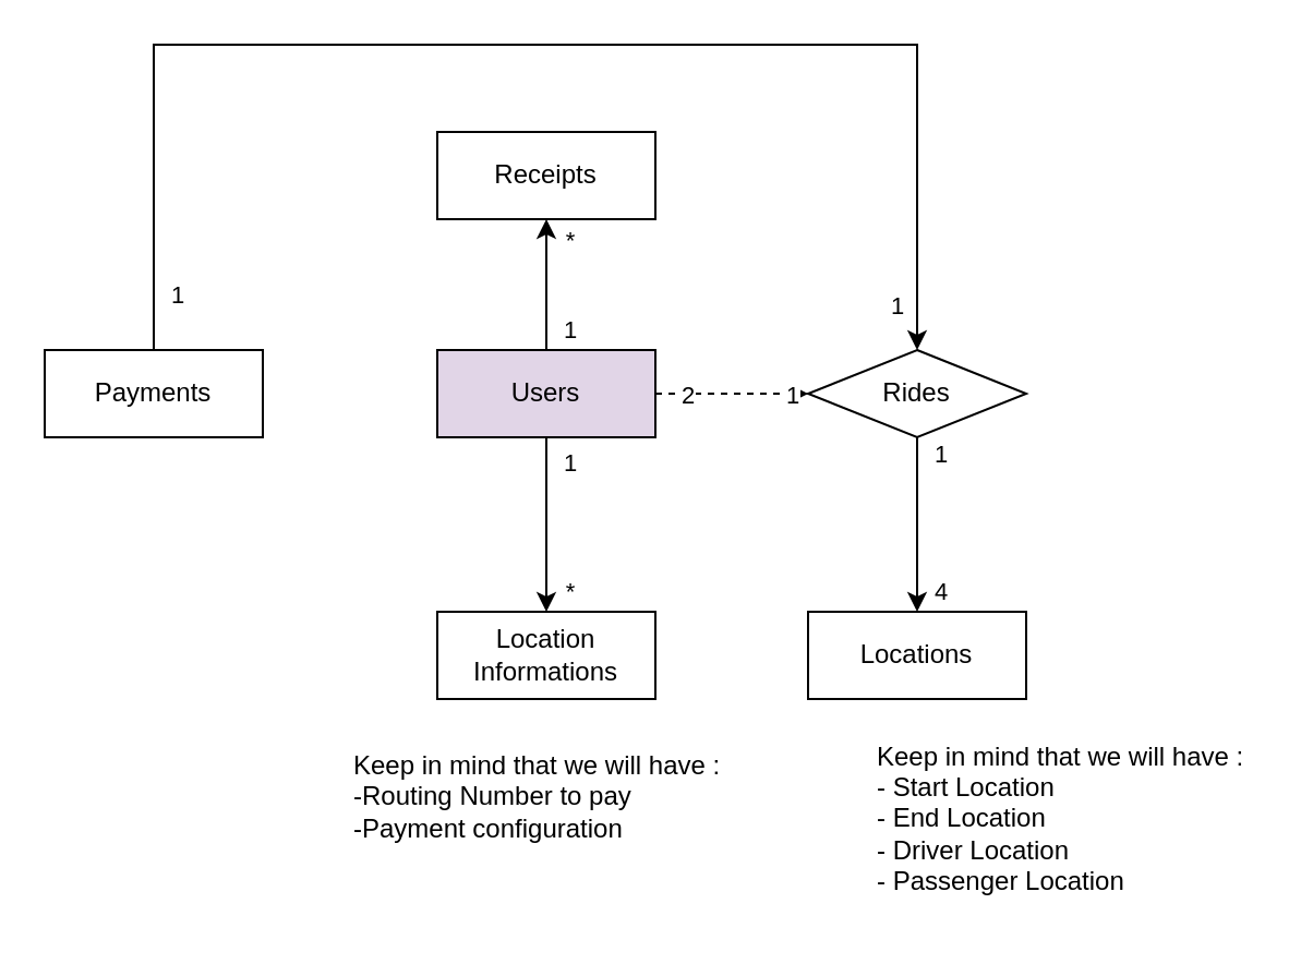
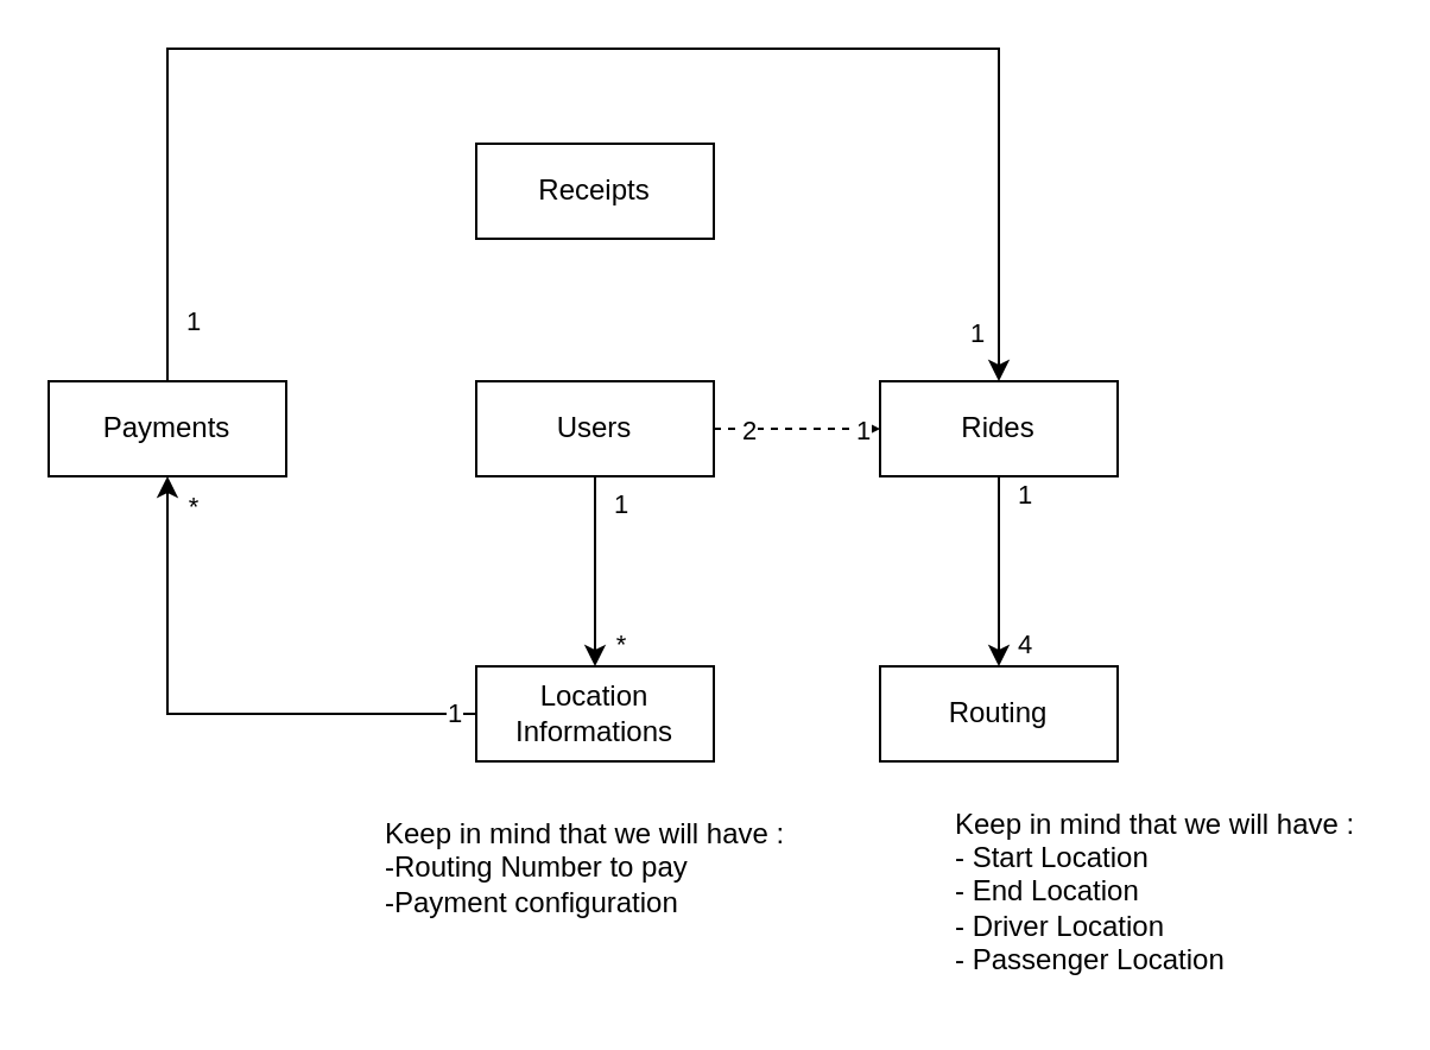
  <mxCell id="0" />
  <mxCell id="1" parent="0" />
  <mxCell id="2" value="" style="edgeStyle=orthogonalEdgeStyle;rounded=0;orthogonalLoop=1;jettySize=auto;html=1;dashed=1;" edge="1" parent="1" source="11" target="15"><mxGeometry relative="1" as="geometry" /></mxCell>
  <mxCell id="3" value="2" style="edgeLabel;html=1;align=center;verticalAlign=middle;resizable=0;points=[];" vertex="1" connectable="0" parent="2"><mxGeometry x="-0.586" relative="1" as="geometry"><mxPoint as="offset" /></mxGeometry></mxCell>
  <mxCell id="4" value="1" style="edgeLabel;html=1;align=center;verticalAlign=middle;resizable=0;points=[];" vertex="1" connectable="0" parent="2"><mxGeometry x="0.771" relative="1" as="geometry"><mxPoint as="offset" /></mxGeometry></mxCell>
  <mxCell id="5" value="" style="edgeStyle=orthogonalEdgeStyle;rounded=0;orthogonalLoop=1;jettySize=auto;html=1;" edge="1" parent="1" source="11" target="19"><mxGeometry relative="1" as="geometry" /></mxCell>
  <mxCell id="6" value="1" style="edgeLabel;html=1;align=center;verticalAlign=middle;resizable=0;points=[];" vertex="1" connectable="0" parent="5"><mxGeometry x="-0.721" y="3" relative="1" as="geometry"><mxPoint x="7" as="offset" /></mxGeometry></mxCell>
  <mxCell id="7" value="*" style="edgeLabel;html=1;align=center;verticalAlign=middle;resizable=0;points=[];" vertex="1" connectable="0" parent="5"><mxGeometry x="0.633" y="3" relative="1" as="geometry"><mxPoint x="7" y="5" as="offset" /></mxGeometry></mxCell>
- <mxCell id="8" style="edgeStyle=orthogonalEdgeStyle;rounded=0;orthogonalLoop=1;jettySize=auto;html=1;entryX=0.5;entryY=1;entryDx=0;entryDy=0;" edge="1" parent="1" source="11" target="24"><mxGeometry relative="1" as="geometry" /></mxCell>
- <mxCell id="9" value="*" style="edgeLabel;html=1;align=center;verticalAlign=middle;resizable=0;points=[];" vertex="1" connectable="0" parent="8"><mxGeometry x="0.711" relative="1" as="geometry"><mxPoint x="10" as="offset" /></mxGeometry></mxCell>
- <mxCell id="10" value="1" style="edgeLabel;html=1;align=center;verticalAlign=middle;resizable=0;points=[];" vertex="1" connectable="0" parent="8"><mxGeometry x="-0.678" y="-1" relative="1" as="geometry"><mxPoint x="9" as="offset" /></mxGeometry></mxCell>
- <mxCell id="11" value="Users" style="whiteSpace=wrap;html=1;align=center;fillColor=#e1d5e7;" vertex="1" parent="1"><mxGeometry x="200" y="160" width="100" height="40" as="geometry" /></mxCell>
+ <mxCell id="11" value="Users" style="whiteSpace=wrap;html=1;align=center;" vertex="1" parent="1"><mxGeometry x="200" y="160" width="100" height="40" as="geometry" /></mxCell>
  <mxCell id="12" style="edgeStyle=orthogonalEdgeStyle;rounded=0;orthogonalLoop=1;jettySize=auto;html=1;" edge="1" parent="1" source="15" target="25"><mxGeometry relative="1" as="geometry"><Array as="points"><mxPoint x="420" y="240" /><mxPoint x="420" y="240" /></Array></mxGeometry></mxCell>
  <mxCell id="13" value="1" style="edgeLabel;html=1;align=center;verticalAlign=middle;resizable=0;points=[];" vertex="1" connectable="0" parent="12"><mxGeometry x="-0.82" y="1" relative="1" as="geometry"><mxPoint x="9" as="offset" /></mxGeometry></mxCell>
  <mxCell id="14" value="4" style="edgeLabel;html=1;align=center;verticalAlign=middle;resizable=0;points=[];" vertex="1" connectable="0" parent="12"><mxGeometry x="0.744" y="4" relative="1" as="geometry"><mxPoint x="6" as="offset" /></mxGeometry></mxCell>
- <mxCell id="15" value="Rides" style="rhombus;whiteSpace=wrap;html=1;align=center;" vertex="1" parent="1"><mxGeometry x="370" y="160" width="100" height="40" as="geometry" /></mxCell>
+ <mxCell id="15" value="Rides" style="whiteSpace=wrap;html=1;align=center;" vertex="1" parent="1"><mxGeometry x="370" y="160" width="100" height="40" as="geometry" /></mxCell>
+ <mxCell id="16" style="edgeStyle=orthogonalEdgeStyle;rounded=0;orthogonalLoop=1;jettySize=auto;html=1;" edge="1" parent="1" source="19" target="23"><mxGeometry relative="1" as="geometry" /></mxCell>
+ <mxCell id="17" value="1" style="edgeLabel;html=1;align=center;verticalAlign=middle;resizable=0;points=[];" vertex="1" connectable="0" parent="16"><mxGeometry x="-0.909" y="-1" relative="1" as="geometry"><mxPoint as="offset" /></mxGeometry></mxCell>
+ <mxCell id="18" value="*" style="edgeLabel;html=1;align=center;verticalAlign=middle;resizable=0;points=[];" vertex="1" connectable="0" parent="16"><mxGeometry x="0.896" y="1" relative="1" as="geometry"><mxPoint x="11" as="offset" /></mxGeometry></mxCell>
  <mxCell id="19" value="Location Informations" style="whiteSpace=wrap;html=1;align=center;" vertex="1" parent="1"><mxGeometry x="200" y="280" width="100" height="40" as="geometry" /></mxCell>
  <mxCell id="20" style="edgeStyle=orthogonalEdgeStyle;rounded=0;orthogonalLoop=1;jettySize=auto;html=1;entryX=0.5;entryY=0;entryDx=0;entryDy=0;" edge="1" parent="1" source="23" target="15"><mxGeometry relative="1" as="geometry"><Array as="points"><mxPoint x="70" y="20" /><mxPoint x="420" y="20" /></Array></mxGeometry></mxCell>
  <mxCell id="21" value="1" style="edgeLabel;html=1;align=center;verticalAlign=middle;resizable=0;points=[];" vertex="1" connectable="0" parent="20"><mxGeometry x="-0.916" y="-3" relative="1" as="geometry"><mxPoint x="7" as="offset" /></mxGeometry></mxCell>
  <mxCell id="22" value="1" style="edgeLabel;html=1;align=center;verticalAlign=middle;resizable=0;points=[];" vertex="1" connectable="0" parent="20"><mxGeometry x="0.932" y="-1" relative="1" as="geometry"><mxPoint x="-9" as="offset" /></mxGeometry></mxCell>
  <mxCell id="23" value="Payments" style="whiteSpace=wrap;html=1;align=center;" vertex="1" parent="1"><mxGeometry x="20" y="160" width="100" height="40" as="geometry" /></mxCell>
  <mxCell id="24" value="Receipts" style="whiteSpace=wrap;html=1;align=center;" vertex="1" parent="1"><mxGeometry x="200" y="60" width="100" height="40" as="geometry" /></mxCell>
- <mxCell id="25" value="Locations" style="whiteSpace=wrap;html=1;align=center;" vertex="1" parent="1"><mxGeometry x="370" y="280" width="100" height="40" as="geometry" /></mxCell>
+ <mxCell id="25" value="Routing" style="whiteSpace=wrap;html=1;align=center;" vertex="1" parent="1"><mxGeometry x="370" y="280" width="100" height="40" as="geometry" /></mxCell>
  <mxCell id="26" value="Keep in mind that we will have :&lt;br&gt;- Start Location&lt;br&gt;&lt;div style=&quot;&quot;&gt;&lt;span style=&quot;background-color: initial;&quot;&gt;- End Location&lt;/span&gt;&lt;/div&gt;&lt;div style=&quot;&quot;&gt;&lt;span style=&quot;background-color: initial;&quot;&gt;- Driver Location&lt;/span&gt;&lt;/div&gt;&lt;div style=&quot;&quot;&gt;&lt;span style=&quot;background-color: initial;&quot;&gt;- Passenger Location&lt;/span&gt;&lt;/div&gt;" style="text;html=1;strokeColor=none;fillColor=none;align=left;verticalAlign=middle;whiteSpace=wrap;rounded=0;" vertex="1" parent="1"><mxGeometry x="400" y="330" width="180" height="90" as="geometry" /></mxCell>
  <mxCell id="27" value="Keep in mind that we will have :&lt;br&gt;-Routing Number to pay&lt;br&gt;-Payment configuration" style="text;html=1;strokeColor=none;fillColor=none;align=left;verticalAlign=middle;whiteSpace=wrap;rounded=0;" vertex="1" parent="1"><mxGeometry x="160" y="320" width="180" height="90" as="geometry" /></mxCell>
